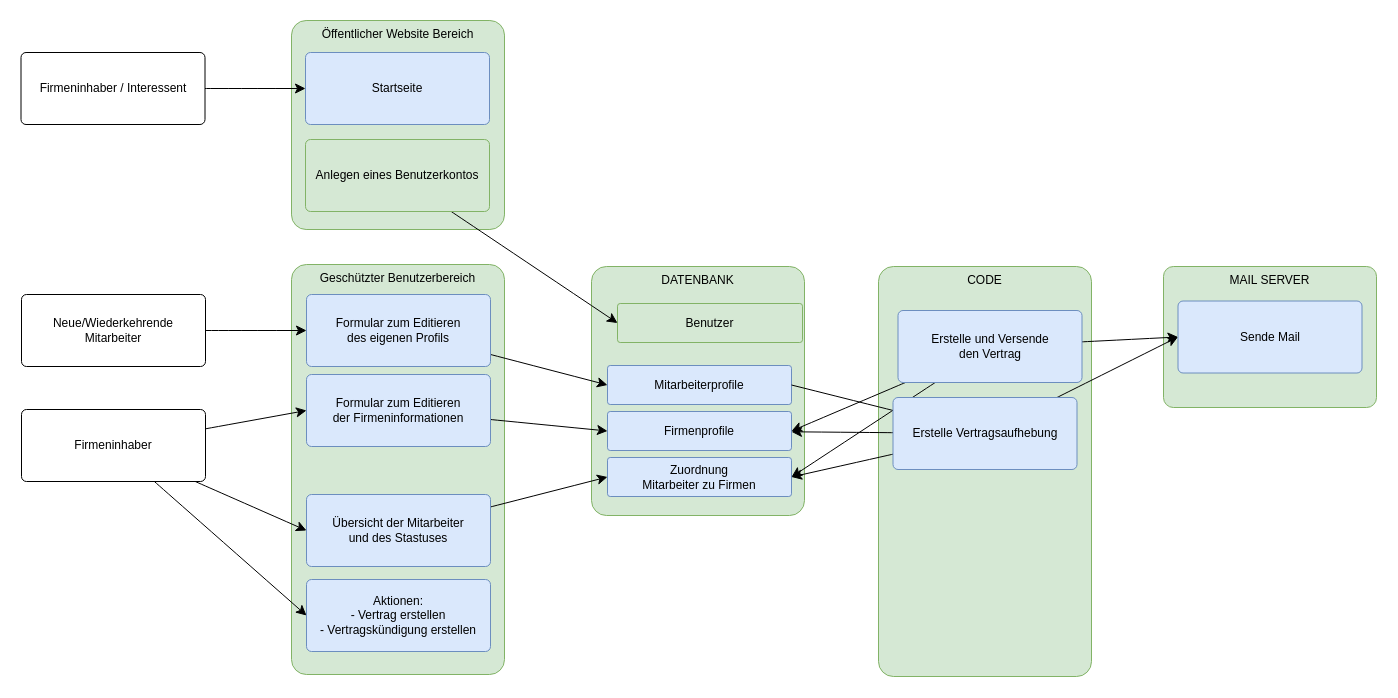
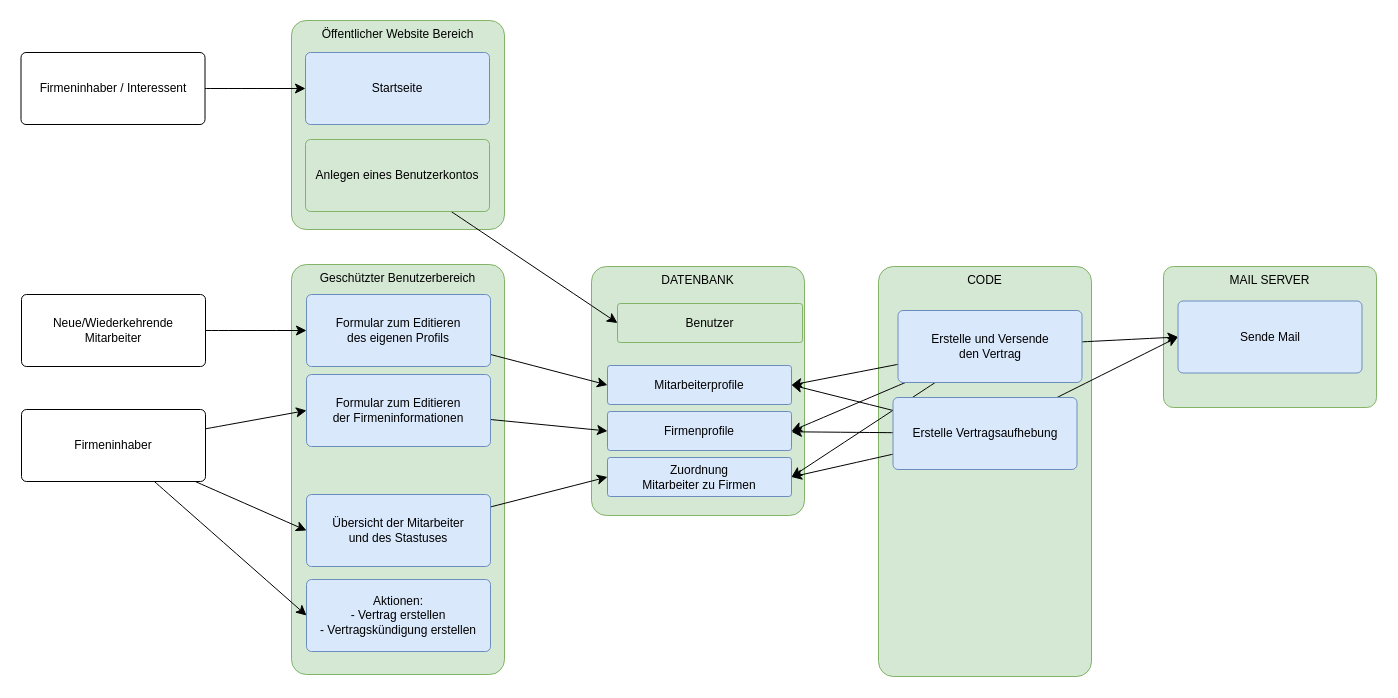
  <mxCell id="0" />
  <mxCell id="1" parent="0" />
  <mxCell id="2" value="MAIL SERVER" style="rounded=1;whiteSpace=wrap;html=1;arcSize=7;verticalAlign=top;fillColor=#d5e8d4;strokeColor=#82b366;" vertex="1" parent="1"><mxGeometry x="1163" y="266" width="213" height="141" as="geometry" /></mxCell>
  <mxCell id="3" value="CODE" style="rounded=1;whiteSpace=wrap;html=1;arcSize=7;verticalAlign=top;fillColor=#d5e8d4;strokeColor=#82b366;" vertex="1" parent="1"><mxGeometry x="878" y="266" width="213" height="410" as="geometry" /></mxCell>
  <mxCell id="4" value="Geschützter Benutzerbereich" style="rounded=1;whiteSpace=wrap;html=1;arcSize=7;verticalAlign=top;fillColor=#d5e8d4;strokeColor=#82b366;" vertex="1" parent="1"><mxGeometry x="291" y="264" width="213" height="410" as="geometry" /></mxCell>
  <mxCell id="5" style="edgeStyle=none;curved=1;rounded=0;orthogonalLoop=1;jettySize=auto;html=1;entryX=0;entryY=0.5;entryDx=0;entryDy=0;fontSize=12;startSize=8;endSize=8;" edge="1" parent="1" source="8" target="17"><mxGeometry relative="1" as="geometry" /></mxCell>
  <mxCell id="6" style="edgeStyle=none;curved=1;rounded=0;orthogonalLoop=1;jettySize=auto;html=1;entryX=0;entryY=0.5;entryDx=0;entryDy=0;fontSize=12;startSize=8;endSize=8;" edge="1" parent="1" source="8" target="21"><mxGeometry relative="1" as="geometry" /></mxCell>
  <mxCell id="7" style="edgeStyle=none;curved=1;rounded=0;orthogonalLoop=1;jettySize=auto;html=1;entryX=0;entryY=0.5;entryDx=0;entryDy=0;fontSize=12;startSize=8;endSize=8;" edge="1" parent="1" source="8" target="22"><mxGeometry relative="1" as="geometry" /></mxCell>
  <mxCell id="8" value="Firmeninhaber" style="rounded=1;whiteSpace=wrap;html=1;arcSize=7;" vertex="1" parent="1"><mxGeometry x="21" y="409" width="184" height="72" as="geometry" /></mxCell>
  <mxCell id="9" value="DATENBANK" style="rounded=1;whiteSpace=wrap;html=1;arcSize=7;verticalAlign=top;fillColor=#d5e8d4;strokeColor=#82b366;" vertex="1" parent="1"><mxGeometry x="591" y="266" width="213" height="249" as="geometry" /></mxCell>
  <mxCell id="10" value="Benutzer" style="rounded=1;whiteSpace=wrap;html=1;arcSize=7;fillColor=#d5e8d4;strokeColor=#82b366;" vertex="1" parent="1"><mxGeometry x="617" y="303" width="185" height="39" as="geometry" /></mxCell>
  <mxCell id="11" value="Mitarbeiterprofile" style="rounded=1;whiteSpace=wrap;html=1;arcSize=7;fillColor=#dae8fc;strokeColor=#6c8ebf;" vertex="1" parent="1"><mxGeometry x="607" y="365" width="184" height="39" as="geometry" /></mxCell>
  <mxCell id="12" value="Firmenprofile" style="rounded=1;whiteSpace=wrap;html=1;arcSize=7;fillColor=#dae8fc;strokeColor=#6c8ebf;" vertex="1" parent="1"><mxGeometry x="607" y="411" width="184" height="39" as="geometry" /></mxCell>
  <mxCell id="13" value="Zuordnung&lt;div&gt;Mitarbeiter zu Firmen&lt;/div&gt;" style="rounded=1;whiteSpace=wrap;html=1;arcSize=7;fillColor=#dae8fc;strokeColor=#6c8ebf;" vertex="1" parent="1"><mxGeometry x="607" y="457" width="184" height="39" as="geometry" /></mxCell>
  <mxCell id="14" style="edgeStyle=none;curved=1;rounded=0;orthogonalLoop=1;jettySize=auto;html=1;entryX=0;entryY=0.5;entryDx=0;entryDy=0;fontSize=12;startSize=8;endSize=8;" edge="1" parent="1" source="15" target="19"><mxGeometry relative="1" as="geometry" /></mxCell>
  <mxCell id="15" value="Neue/Wiederkehrende&lt;div&gt;Mitarbeiter&lt;/div&gt;" style="rounded=1;whiteSpace=wrap;html=1;arcSize=7;" vertex="1" parent="1"><mxGeometry x="21" y="294" width="184" height="72" as="geometry" /></mxCell>
  <mxCell id="16" style="edgeStyle=none;curved=1;rounded=0;orthogonalLoop=1;jettySize=auto;html=1;entryX=0;entryY=0.5;entryDx=0;entryDy=0;fontSize=12;startSize=8;endSize=8;" edge="1" parent="1" source="17" target="12"><mxGeometry relative="1" as="geometry" /></mxCell>
  <mxCell id="17" value="Formular zum Editieren&lt;div&gt;der Firmeninformationen&lt;/div&gt;" style="rounded=1;whiteSpace=wrap;html=1;arcSize=7;fillColor=#dae8fc;strokeColor=#6c8ebf;" vertex="1" parent="1"><mxGeometry x="306" y="374" width="184" height="72" as="geometry" /></mxCell>
  <mxCell id="18" style="edgeStyle=none;curved=1;rounded=0;orthogonalLoop=1;jettySize=auto;html=1;entryX=0;entryY=0.5;entryDx=0;entryDy=0;fontSize=12;startSize=8;endSize=8;" edge="1" parent="1" source="19" target="11"><mxGeometry relative="1" as="geometry" /></mxCell>
  <mxCell id="19" value="Formular zum Editieren&lt;div&gt;des eigenen Profils&lt;/div&gt;" style="rounded=1;whiteSpace=wrap;html=1;arcSize=7;fillColor=#dae8fc;strokeColor=#6c8ebf;" vertex="1" parent="1"><mxGeometry x="306" y="294" width="184" height="72" as="geometry" /></mxCell>
  <mxCell id="20" style="edgeStyle=none;curved=1;rounded=0;orthogonalLoop=1;jettySize=auto;html=1;entryX=0;entryY=0.5;entryDx=0;entryDy=0;fontSize=12;startSize=8;endSize=8;" edge="1" parent="1" source="21" target="13"><mxGeometry relative="1" as="geometry" /></mxCell>
  <mxCell id="21" value="Übersicht der Mitarbeiter&lt;div&gt;und des Stastuses&lt;/div&gt;" style="rounded=1;whiteSpace=wrap;html=1;arcSize=7;fillColor=#dae8fc;strokeColor=#6c8ebf;" vertex="1" parent="1"><mxGeometry x="306" y="494" width="184" height="72" as="geometry" /></mxCell>
  <mxCell id="22" value="Aktionen:&lt;br&gt;- Vertrag erstellen&lt;div&gt;- Vertragskündigung erstellen&lt;/div&gt;" style="rounded=1;whiteSpace=wrap;html=1;arcSize=7;fillColor=#dae8fc;strokeColor=#6c8ebf;" vertex="1" parent="1"><mxGeometry x="306" y="579" width="184" height="72" as="geometry" /></mxCell>
  <mxCell id="23" value="Öffentlicher Website Bereich" style="rounded=1;whiteSpace=wrap;html=1;arcSize=7;verticalAlign=top;fillColor=#d5e8d4;strokeColor=#82b366;" vertex="1" parent="1"><mxGeometry x="291" y="20" width="213" height="209" as="geometry" /></mxCell>
  <mxCell id="24" value="Startseite" style="rounded=1;whiteSpace=wrap;html=1;arcSize=7;fillColor=#dae8fc;strokeColor=#6c8ebf;" vertex="1" parent="1"><mxGeometry x="305" y="52" width="184" height="72" as="geometry" /></mxCell>
  <mxCell id="25" style="edgeStyle=none;curved=1;rounded=0;orthogonalLoop=1;jettySize=auto;html=1;entryX=0;entryY=0.5;entryDx=0;entryDy=0;fontSize=12;startSize=8;endSize=8;" edge="1" parent="1" source="26" target="24"><mxGeometry relative="1" as="geometry" /></mxCell>
  <mxCell id="26" value="Firmeninhaber / Interessent" style="rounded=1;whiteSpace=wrap;html=1;arcSize=7;" vertex="1" parent="1"><mxGeometry x="20.5" y="52" width="184" height="72" as="geometry" /></mxCell>
  <mxCell id="27" style="edgeStyle=none;curved=1;rounded=0;orthogonalLoop=1;jettySize=auto;html=1;entryX=0;entryY=0.5;entryDx=0;entryDy=0;fontSize=12;startSize=8;endSize=8;" edge="1" parent="1" source="28" target="10"><mxGeometry relative="1" as="geometry" /></mxCell>
  <mxCell id="28" value="Anlegen eines Benutzerkontos" style="rounded=1;whiteSpace=wrap;html=1;arcSize=7;fillColor=#d5e8d4;strokeColor=#82b366;" vertex="1" parent="1"><mxGeometry x="305" y="139" width="184" height="72" as="geometry" /></mxCell>
  <mxCell id="29" style="edgeStyle=none;curved=1;rounded=0;orthogonalLoop=1;jettySize=auto;html=1;entryX=0;entryY=0.5;entryDx=0;entryDy=0;fontSize=12;startSize=8;endSize=8;" edge="1" parent="1" source="33" target="34"><mxGeometry relative="1" as="geometry" /></mxCell>
+ <mxCell id="30" style="edgeStyle=none;curved=1;rounded=0;orthogonalLoop=1;jettySize=auto;html=1;entryX=1;entryY=0.5;entryDx=0;entryDy=0;fontSize=12;startSize=8;endSize=8;" edge="1" parent="1" source="33" target="11"><mxGeometry relative="1" as="geometry" /></mxCell>
  <mxCell id="31" style="edgeStyle=none;curved=1;rounded=0;orthogonalLoop=1;jettySize=auto;html=1;entryX=1;entryY=0.5;entryDx=0;entryDy=0;fontSize=12;startSize=8;endSize=8;" edge="1" parent="1" source="33" target="12"><mxGeometry relative="1" as="geometry" /></mxCell>
  <mxCell id="32" style="edgeStyle=none;curved=1;rounded=0;orthogonalLoop=1;jettySize=auto;html=1;entryX=1;entryY=0.5;entryDx=0;entryDy=0;fontSize=12;startSize=8;endSize=8;" edge="1" parent="1" source="33" target="13"><mxGeometry relative="1" as="geometry" /></mxCell>
  <mxCell id="33" value="Erstelle und Versende&lt;div&gt;den Vertrag&lt;br&gt;&lt;/div&gt;" style="rounded=1;whiteSpace=wrap;html=1;arcSize=7;fillColor=#dae8fc;strokeColor=#6c8ebf;" vertex="1" parent="1"><mxGeometry x="897.5" y="310" width="184" height="72" as="geometry" /></mxCell>
  <mxCell id="34" value="Sende Mail" style="rounded=1;whiteSpace=wrap;html=1;arcSize=7;fillColor=#dae8fc;strokeColor=#6c8ebf;" vertex="1" parent="1"><mxGeometry x="1177.5" y="300.5" width="184" height="72" as="geometry" /></mxCell>
  <mxCell id="35" style="edgeStyle=none;curved=1;rounded=0;orthogonalLoop=1;jettySize=auto;html=1;entryX=0;entryY=0.5;entryDx=0;entryDy=0;fontSize=12;startSize=8;endSize=8;" edge="1" parent="1" source="39" target="34"><mxGeometry relative="1" as="geometry" /></mxCell>
- <mxCell id="36" style="edgeStyle=none;curved=1;rounded=0;orthogonalLoop=1;jettySize=auto;html=1;entryX=1;entryY=0.5;entryDx=0;entryDy=0;fontSize=12;startSize=8;endSize=8;endArrow=none;" edge="1" parent="1" source="39" target="11"><mxGeometry relative="1" as="geometry" /></mxCell>
+ <mxCell id="36" style="edgeStyle=none;curved=1;rounded=0;orthogonalLoop=1;jettySize=auto;html=1;entryX=1;entryY=0.5;entryDx=0;entryDy=0;fontSize=12;startSize=8;endSize=8;" edge="1" parent="1" source="39" target="11"><mxGeometry relative="1" as="geometry" /></mxCell>
  <mxCell id="37" style="edgeStyle=none;curved=1;rounded=0;orthogonalLoop=1;jettySize=auto;html=1;fontSize=12;startSize=8;endSize=8;" edge="1" parent="1" source="39" target="12"><mxGeometry relative="1" as="geometry" /></mxCell>
  <mxCell id="38" style="edgeStyle=none;curved=1;rounded=0;orthogonalLoop=1;jettySize=auto;html=1;entryX=1;entryY=0.5;entryDx=0;entryDy=0;fontSize=12;startSize=8;endSize=8;" edge="1" parent="1" source="39" target="13"><mxGeometry relative="1" as="geometry" /></mxCell>
  <mxCell id="39" value="Erstelle Vertragsaufhebung" style="rounded=1;whiteSpace=wrap;html=1;arcSize=7;fillColor=#dae8fc;strokeColor=#6c8ebf;" vertex="1" parent="1"><mxGeometry x="892.5" y="397" width="184" height="72" as="geometry" /></mxCell>
